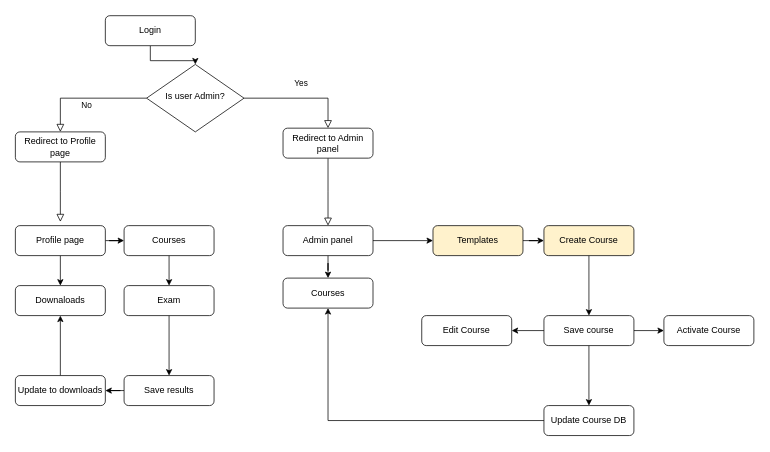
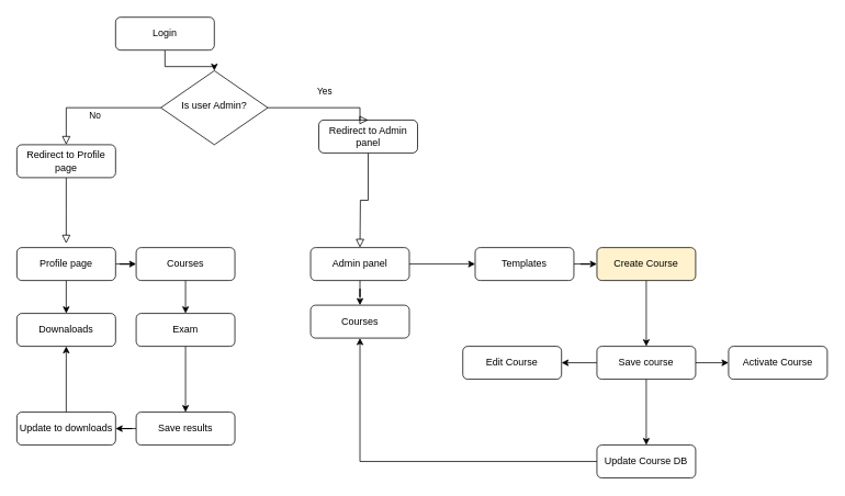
  <mxCell id="0" />
  <mxCell id="1" parent="0" />
  <mxCell id="2" value="" style="rounded=0;html=1;jettySize=auto;orthogonalLoop=1;fontSize=11;endArrow=block;endFill=0;endSize=8;strokeWidth=1;shadow=0;labelBackgroundColor=none;edgeStyle=orthogonalEdgeStyle;" parent="1" source="3" edge="1"><mxGeometry relative="1" as="geometry"><mxPoint x="80" y="295" as="targetPoint" /></mxGeometry></mxCell>
  <mxCell id="3" value="Redirect to Profile page" style="rounded=1;whiteSpace=wrap;html=1;fontSize=12;glass=0;strokeWidth=1;shadow=0;" parent="1" vertex="1"><mxGeometry x="20" y="175" width="120" height="40" as="geometry" /></mxCell>
  <mxCell id="4" value="" style="edgeStyle=orthogonalEdgeStyle;rounded=0;orthogonalLoop=1;jettySize=auto;html=1;" edge="1" parent="1" source="6" target="9"><mxGeometry relative="1" as="geometry" /></mxCell>
  <mxCell id="5" value="" style="edgeStyle=orthogonalEdgeStyle;rounded=0;orthogonalLoop=1;jettySize=auto;html=1;" edge="1" parent="1" source="6" target="7"><mxGeometry relative="1" as="geometry" /></mxCell>
  <mxCell id="6" value="Profile page" style="rounded=1;whiteSpace=wrap;html=1;fontSize=12;glass=0;strokeWidth=1;shadow=0;" parent="1" vertex="1"><mxGeometry x="20" y="300" width="120" height="40" as="geometry" /></mxCell>
  <mxCell id="7" value="Downaloads" style="rounded=1;whiteSpace=wrap;html=1;fontSize=12;glass=0;strokeWidth=1;shadow=0;" vertex="1" parent="1"><mxGeometry x="20" y="380" width="120" height="40" as="geometry" /></mxCell>
  <mxCell id="8" value="" style="edgeStyle=orthogonalEdgeStyle;rounded=0;orthogonalLoop=1;jettySize=auto;html=1;" edge="1" parent="1" source="9" target="11"><mxGeometry relative="1" as="geometry" /></mxCell>
  <mxCell id="9" value="Courses" style="rounded=1;whiteSpace=wrap;html=1;fontSize=12;glass=0;strokeWidth=1;shadow=0;" vertex="1" parent="1"><mxGeometry x="165" y="300" width="120" height="40" as="geometry" /></mxCell>
  <mxCell id="10" value="" style="edgeStyle=orthogonalEdgeStyle;rounded=0;orthogonalLoop=1;jettySize=auto;html=1;" edge="1" parent="1" source="11" target="13"><mxGeometry relative="1" as="geometry" /></mxCell>
  <mxCell id="11" value="Exam" style="rounded=1;whiteSpace=wrap;html=1;fontSize=12;glass=0;strokeWidth=1;shadow=0;" vertex="1" parent="1"><mxGeometry x="165" y="380" width="120" height="40" as="geometry" /></mxCell>
  <mxCell id="12" value="" style="edgeStyle=orthogonalEdgeStyle;rounded=0;orthogonalLoop=1;jettySize=auto;html=1;" edge="1" parent="1" source="13" target="15"><mxGeometry relative="1" as="geometry" /></mxCell>
  <mxCell id="13" value="Save results" style="rounded=1;whiteSpace=wrap;html=1;fontSize=12;glass=0;strokeWidth=1;shadow=0;" vertex="1" parent="1"><mxGeometry x="165" y="500" width="120" height="40" as="geometry" /></mxCell>
  <mxCell id="14" value="" style="edgeStyle=orthogonalEdgeStyle;rounded=0;orthogonalLoop=1;jettySize=auto;html=1;" edge="1" parent="1" source="15" target="7"><mxGeometry relative="1" as="geometry" /></mxCell>
  <mxCell id="15" value="Update to downloads" style="rounded=1;whiteSpace=wrap;html=1;fontSize=12;glass=0;strokeWidth=1;shadow=0;" vertex="1" parent="1"><mxGeometry x="20" y="500" width="120" height="40" as="geometry" /></mxCell>
  <mxCell id="16" value="" style="rounded=0;html=1;jettySize=auto;orthogonalLoop=1;fontSize=11;endArrow=block;endFill=0;endSize=8;strokeWidth=1;shadow=0;labelBackgroundColor=none;edgeStyle=orthogonalEdgeStyle;" edge="1" source="17" parent="1"><mxGeometry relative="1" as="geometry"><mxPoint x="437" y="300" as="targetPoint" /></mxGeometry></mxCell>
- <mxCell id="17" value="Redirect to Admin panel" style="rounded=1;whiteSpace=wrap;html=1;fontSize=12;glass=0;strokeWidth=1;shadow=0;" vertex="1" parent="1"><mxGeometry x="377" y="170" width="120" height="40" as="geometry" /></mxCell>
+ <mxCell id="17" value="Redirect to Admin panel" style="rounded=1;whiteSpace=wrap;html=1;fontSize=12;glass=0;strokeWidth=1;shadow=0;" vertex="1" parent="1"><mxGeometry x="387" y="145" width="120" height="40" as="geometry" /></mxCell>
  <mxCell id="18" value="" style="edgeStyle=orthogonalEdgeStyle;rounded=0;orthogonalLoop=1;jettySize=auto;html=1;" edge="1" parent="1" source="20" target="23"><mxGeometry relative="1" as="geometry" /></mxCell>
  <mxCell id="19" value="" style="edgeStyle=orthogonalEdgeStyle;rounded=0;orthogonalLoop=1;jettySize=auto;html=1;" edge="1" parent="1" source="20" target="21"><mxGeometry relative="1" as="geometry" /></mxCell>
  <mxCell id="20" value="Admin panel" style="rounded=1;whiteSpace=wrap;html=1;fontSize=12;glass=0;strokeWidth=1;shadow=0;" vertex="1" parent="1"><mxGeometry x="377" y="300" width="120" height="40" as="geometry" /></mxCell>
  <mxCell id="21" value="Courses" style="rounded=1;whiteSpace=wrap;html=1;fontSize=12;glass=0;strokeWidth=1;shadow=0;" vertex="1" parent="1"><mxGeometry x="377" y="370" width="120" height="40" as="geometry" /></mxCell>
  <mxCell id="22" value="" style="edgeStyle=orthogonalEdgeStyle;rounded=0;orthogonalLoop=1;jettySize=auto;html=1;" edge="1" parent="1" source="23" target="25"><mxGeometry relative="1" as="geometry" /></mxCell>
- <mxCell id="23" value="Templates" style="rounded=1;whiteSpace=wrap;html=1;fontSize=12;glass=0;strokeWidth=1;shadow=0;fillColor=#fff2cc;" vertex="1" parent="1"><mxGeometry x="577" y="300" width="120" height="40" as="geometry" /></mxCell>
+ <mxCell id="23" value="Templates" style="rounded=1;whiteSpace=wrap;html=1;fontSize=12;glass=0;strokeWidth=1;shadow=0;" vertex="1" parent="1"><mxGeometry x="577" y="300" width="120" height="40" as="geometry" /></mxCell>
  <mxCell id="24" value="" style="edgeStyle=orthogonalEdgeStyle;rounded=0;orthogonalLoop=1;jettySize=auto;html=1;" edge="1" parent="1" source="25" target="29"><mxGeometry relative="1" as="geometry" /></mxCell>
  <mxCell id="25" value="Create Course" style="rounded=1;whiteSpace=wrap;html=1;fontSize=12;glass=0;strokeWidth=1;shadow=0;fillColor=#fff2cc;" vertex="1" parent="1"><mxGeometry x="725" y="300" width="120" height="40" as="geometry" /></mxCell>
  <mxCell id="26" value="" style="edgeStyle=orthogonalEdgeStyle;rounded=0;orthogonalLoop=1;jettySize=auto;html=1;" edge="1" parent="1" source="29" target="33"><mxGeometry relative="1" as="geometry" /></mxCell>
  <mxCell id="27" value="" style="edgeStyle=orthogonalEdgeStyle;rounded=0;orthogonalLoop=1;jettySize=auto;html=1;" edge="1" parent="1" source="29" target="31"><mxGeometry relative="1" as="geometry" /></mxCell>
  <mxCell id="28" value="" style="edgeStyle=orthogonalEdgeStyle;rounded=0;orthogonalLoop=1;jettySize=auto;html=1;" edge="1" parent="1" source="29" target="30"><mxGeometry relative="1" as="geometry" /></mxCell>
  <mxCell id="29" value="Save course" style="rounded=1;whiteSpace=wrap;html=1;fontSize=12;glass=0;strokeWidth=1;shadow=0;" vertex="1" parent="1"><mxGeometry x="725" y="420" width="120" height="40" as="geometry" /></mxCell>
  <mxCell id="30" value="Edit Course" style="rounded=1;whiteSpace=wrap;html=1;fontSize=12;glass=0;strokeWidth=1;shadow=0;" vertex="1" parent="1"><mxGeometry x="562" y="420" width="120" height="40" as="geometry" /></mxCell>
  <mxCell id="31" value="Activate Course" style="rounded=1;whiteSpace=wrap;html=1;fontSize=12;glass=0;strokeWidth=1;shadow=0;" vertex="1" parent="1"><mxGeometry x="885" y="420" width="120" height="40" as="geometry" /></mxCell>
  <mxCell id="32" value="" style="edgeStyle=orthogonalEdgeStyle;rounded=0;orthogonalLoop=1;jettySize=auto;html=1;entryX=0.5;entryY=1;entryDx=0;entryDy=0;" edge="1" parent="1" source="33" target="21"><mxGeometry relative="1" as="geometry"><mxPoint x="645" y="560" as="targetPoint" /></mxGeometry></mxCell>
  <mxCell id="33" value="Update Course DB" style="rounded=1;whiteSpace=wrap;html=1;fontSize=12;glass=0;strokeWidth=1;shadow=0;" vertex="1" parent="1"><mxGeometry x="725" y="540" width="120" height="40" as="geometry" /></mxCell>
  <mxCell id="34" value="Is user Admin?" style="rhombus;whiteSpace=wrap;html=1;shadow=0;fontFamily=Helvetica;fontSize=12;align=center;strokeWidth=1;spacing=6;spacingTop=-4;" vertex="1" parent="1"><mxGeometry x="195" y="85" width="130" height="90" as="geometry" /></mxCell>
  <mxCell id="35" value="" style="edgeStyle=orthogonalEdgeStyle;rounded=0;orthogonalLoop=1;jettySize=auto;html=1;" edge="1" parent="1" source="36" target="34"><mxGeometry relative="1" as="geometry" /></mxCell>
  <mxCell id="36" value="Login" style="rounded=1;whiteSpace=wrap;html=1;fontSize=12;glass=0;strokeWidth=1;shadow=0;" vertex="1" parent="1"><mxGeometry x="140" y="20" width="120" height="40" as="geometry" /></mxCell>
  <mxCell id="37" value="No" style="edgeStyle=orthogonalEdgeStyle;rounded=0;html=1;jettySize=auto;orthogonalLoop=1;fontSize=11;endArrow=block;endFill=0;endSize=8;strokeWidth=1;shadow=0;labelBackgroundColor=none;exitX=0;exitY=0.5;exitDx=0;exitDy=0;entryX=0.5;entryY=0;entryDx=0;entryDy=0;" edge="1" parent="1" source="34" target="3"><mxGeometry y="10" relative="1" as="geometry"><mxPoint as="offset" /><mxPoint x="155" y="350" as="sourcePoint" /><mxPoint x="215" y="250" as="targetPoint" /><Array as="points"><mxPoint x="80" y="130" /></Array></mxGeometry></mxCell>
  <mxCell id="38" value="Yes" style="rounded=0;html=1;jettySize=auto;orthogonalLoop=1;fontSize=11;endArrow=block;endFill=0;endSize=8;strokeWidth=1;shadow=0;labelBackgroundColor=none;edgeStyle=orthogonalEdgeStyle;entryX=0.5;entryY=0;entryDx=0;entryDy=0;" edge="1" parent="1" target="17"><mxGeometry y="20" relative="1" as="geometry"><mxPoint as="offset" /><mxPoint x="325" y="130" as="sourcePoint" /><mxPoint x="90" y="455" as="targetPoint" /><Array as="points"><mxPoint x="437" y="130" /></Array></mxGeometry></mxCell>
